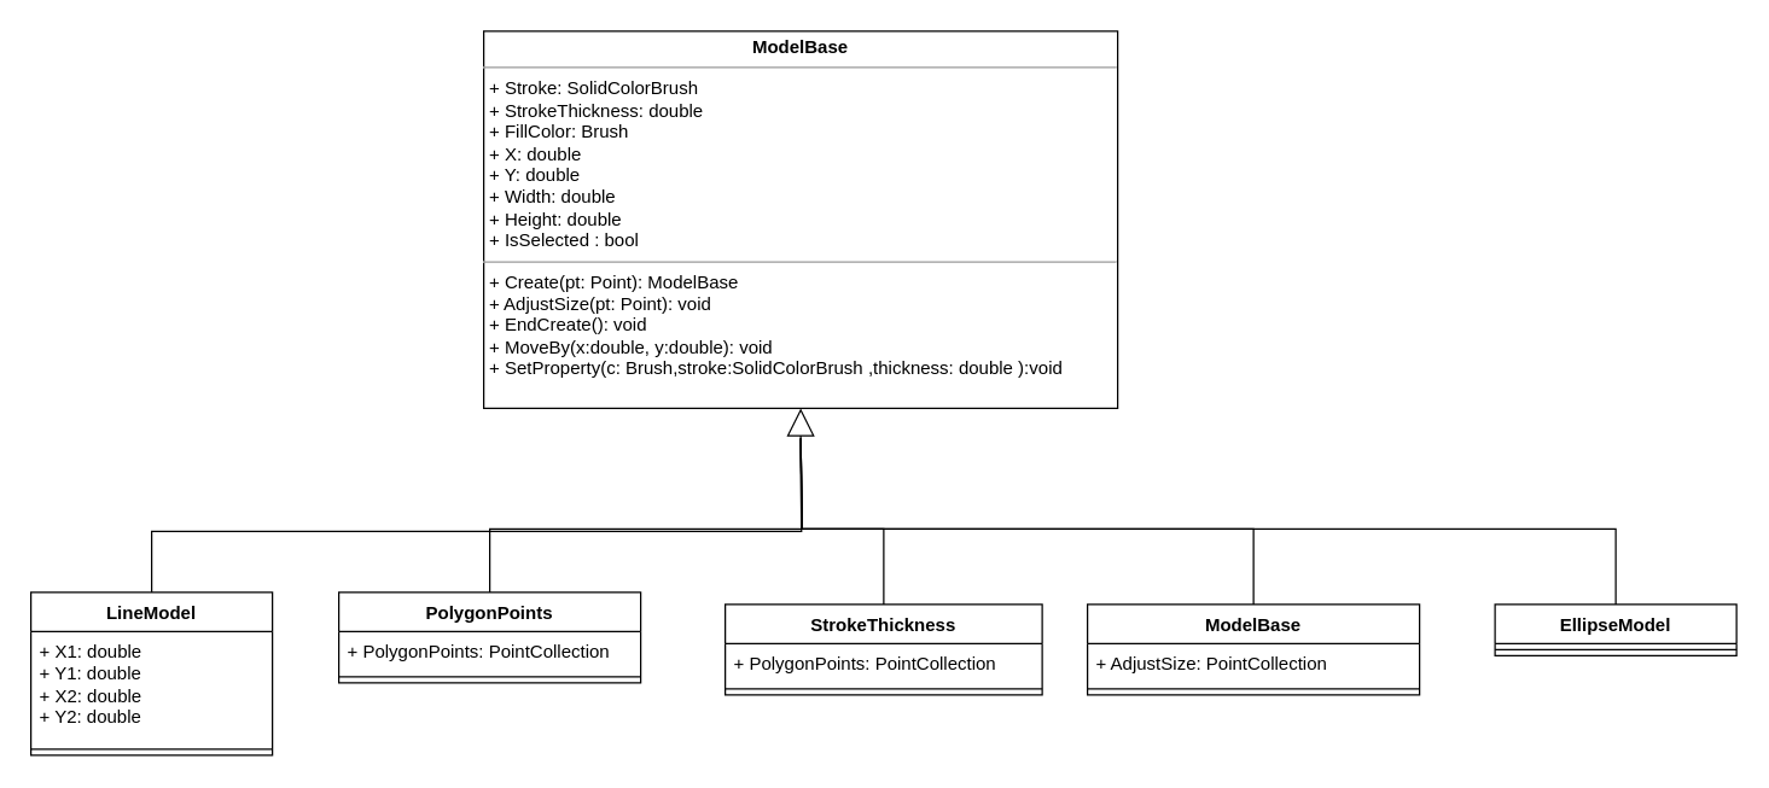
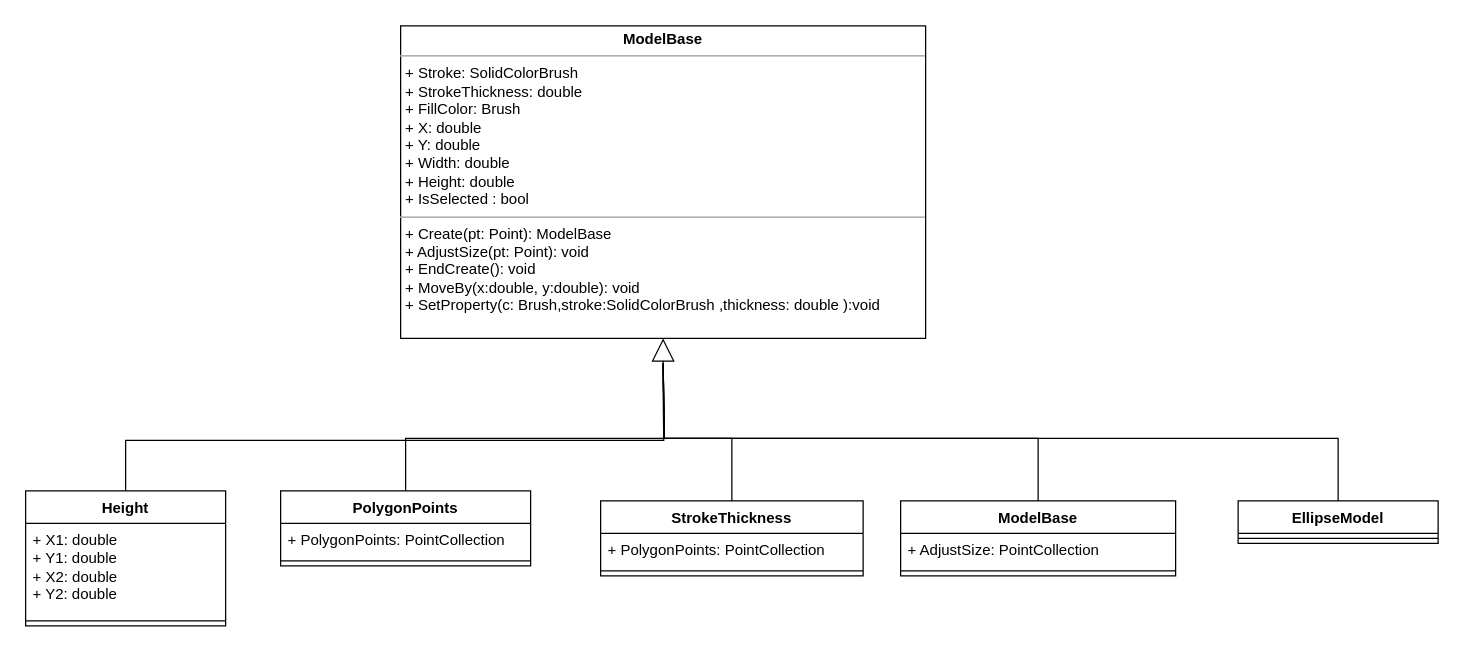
  <mxCell id="0" />
  <mxCell id="1" parent="0" />
  <mxCell id="2" value="&lt;p style=&quot;margin:0px;margin-top:4px;text-align:center;&quot;&gt;&lt;b&gt;ModelBase&lt;/b&gt;&lt;/p&gt;&lt;hr size=&quot;1&quot;&gt;&lt;p style=&quot;margin:0px;margin-left:4px;&quot;&gt;+ Stroke: SolidColorBrush&lt;/p&gt;&lt;p style=&quot;margin:0px;margin-left:4px;&quot;&gt;+ StrokeThickness: double&lt;br&gt;&lt;/p&gt;&lt;p style=&quot;margin:0px;margin-left:4px;&quot;&gt;+ FillColor: Brush&lt;br&gt;&lt;/p&gt;&lt;p style=&quot;margin:0px;margin-left:4px;&quot;&gt;+ X: double&lt;/p&gt;&lt;p style=&quot;margin:0px;margin-left:4px;&quot;&gt;+ Y: double&lt;br&gt;&lt;/p&gt;&lt;p style=&quot;margin:0px;margin-left:4px;&quot;&gt;+ Width: double&lt;br&gt;&lt;/p&gt;&lt;p style=&quot;margin:0px;margin-left:4px;&quot;&gt;+ Height: double&lt;br&gt;&lt;/p&gt;&lt;p style=&quot;margin:0px;margin-left:4px;&quot;&gt;+&amp;nbsp;IsSelected : bool&lt;/p&gt;&lt;hr size=&quot;1&quot;&gt;&lt;p style=&quot;margin:0px;margin-left:4px;&quot;&gt;+ Create(pt: Point): ModelBase&lt;/p&gt;&lt;p style=&quot;margin:0px;margin-left:4px;&quot;&gt;+ AdjustSize(pt: Point): void&lt;br&gt;&lt;/p&gt;&lt;p style=&quot;margin:0px;margin-left:4px;&quot;&gt;+ EndCreate(): void&lt;br&gt;&lt;/p&gt;&lt;p style=&quot;margin:0px;margin-left:4px;&quot;&gt;+ MoveBy(x:double, y:double): void&lt;br&gt;&lt;/p&gt;&lt;p style=&quot;margin:0px;margin-left:4px;&quot;&gt;+&amp;nbsp;SetProperty(c: Brush,stroke:SolidColorBrush ,thickness: double ):void&lt;/p&gt;&lt;p style=&quot;margin:0px;margin-left:4px;&quot;&gt;&lt;br&gt;&lt;/p&gt;" style="verticalAlign=top;align=left;overflow=fill;fontSize=12;fontFamily=Helvetica;html=1;whiteSpace=wrap;" parent="1" vertex="1"><mxGeometry x="320" y="20" width="420" height="250" as="geometry" /></mxCell>
  <mxCell id="3" style="edgeStyle=orthogonalEdgeStyle;rounded=0;orthogonalLoop=1;jettySize=auto;html=1;endArrow=none;endFill=0;exitX=0.5;exitY=0;exitDx=0;exitDy=0;" parent="1" source="4" edge="1"><mxGeometry relative="1" as="geometry"><mxPoint x="530" y="310" as="targetPoint" /></mxGeometry></mxCell>
- <mxCell id="4" value="LineModel" style="swimlane;fontStyle=1;align=center;verticalAlign=top;childLayout=stackLayout;horizontal=1;startSize=26;horizontalStack=0;resizeParent=1;resizeParentMax=0;resizeLast=0;collapsible=1;marginBottom=0;whiteSpace=wrap;html=1;" parent="1" vertex="1"><mxGeometry x="20" y="392" width="160" height="108" as="geometry" /></mxCell>
+ <mxCell id="4" value="Height" style="swimlane;fontStyle=1;align=center;verticalAlign=top;childLayout=stackLayout;horizontal=1;startSize=26;horizontalStack=0;resizeParent=1;resizeParentMax=0;resizeLast=0;collapsible=1;marginBottom=0;whiteSpace=wrap;html=1;" parent="1" vertex="1"><mxGeometry x="20" y="392" width="160" height="108" as="geometry" /></mxCell>
  <mxCell id="5" value="+ X1: double&lt;br&gt;+ Y1: double&lt;br&gt;+ X2: double&lt;br&gt;+ Y2: double" style="text;strokeColor=none;fillColor=none;align=left;verticalAlign=top;spacingLeft=4;spacingRight=4;overflow=hidden;rotatable=0;points=[[0,0.5],[1,0.5]];portConstraint=eastwest;whiteSpace=wrap;html=1;" parent="4" vertex="1"><mxGeometry y="26" width="160" height="74" as="geometry" /></mxCell>
  <mxCell id="6" value="" style="line;strokeWidth=1;fillColor=none;align=left;verticalAlign=middle;spacingTop=-1;spacingLeft=3;spacingRight=3;rotatable=0;labelPosition=right;points=[];portConstraint=eastwest;strokeColor=inherit;" parent="4" vertex="1"><mxGeometry y="100" width="160" height="8" as="geometry" /></mxCell>
  <mxCell id="7" style="edgeStyle=orthogonalEdgeStyle;rounded=0;orthogonalLoop=1;jettySize=auto;html=1;exitX=0.5;exitY=0;exitDx=0;exitDy=0;endArrow=none;endFill=0;" parent="1" source="8" edge="1"><mxGeometry relative="1" as="geometry"><mxPoint x="530" y="290" as="targetPoint" /><Array as="points"><mxPoint x="324" y="350" /><mxPoint x="531" y="350" /></Array></mxGeometry></mxCell>
  <mxCell id="8" value="PolygonPoints" style="swimlane;fontStyle=1;align=center;verticalAlign=top;childLayout=stackLayout;horizontal=1;startSize=26;horizontalStack=0;resizeParent=1;resizeParentMax=0;resizeLast=0;collapsible=1;marginBottom=0;whiteSpace=wrap;html=1;" parent="1" vertex="1"><mxGeometry x="224" y="392" width="200" height="60" as="geometry" /></mxCell>
  <mxCell id="9" value="+ PolygonPoints: PointCollection" style="text;strokeColor=none;fillColor=none;align=left;verticalAlign=top;spacingLeft=4;spacingRight=4;overflow=hidden;rotatable=0;points=[[0,0.5],[1,0.5]];portConstraint=eastwest;whiteSpace=wrap;html=1;" parent="8" vertex="1"><mxGeometry y="26" width="200" height="26" as="geometry" /></mxCell>
  <mxCell id="10" value="" style="line;strokeWidth=1;fillColor=none;align=left;verticalAlign=middle;spacingTop=-1;spacingLeft=3;spacingRight=3;rotatable=0;labelPosition=right;points=[];portConstraint=eastwest;strokeColor=inherit;" parent="8" vertex="1"><mxGeometry y="52" width="200" height="8" as="geometry" /></mxCell>
  <mxCell id="11" style="edgeStyle=orthogonalEdgeStyle;rounded=0;orthogonalLoop=1;jettySize=auto;html=1;exitX=0.5;exitY=0;exitDx=0;exitDy=0;endArrow=none;endFill=0;" parent="1" source="12" edge="1"><mxGeometry relative="1" as="geometry"><mxPoint x="530" y="290" as="targetPoint" /><Array as="points"><mxPoint x="1070" y="350" /><mxPoint x="531" y="350" /></Array></mxGeometry></mxCell>
  <mxCell id="12" value="EllipseModel" style="swimlane;fontStyle=1;align=center;verticalAlign=top;childLayout=stackLayout;horizontal=1;startSize=26;horizontalStack=0;resizeParent=1;resizeParentMax=0;resizeLast=0;collapsible=1;marginBottom=0;whiteSpace=wrap;html=1;" parent="1" vertex="1"><mxGeometry x="990" y="400" width="160" height="34" as="geometry" /></mxCell>
  <mxCell id="13" value="" style="line;strokeWidth=1;fillColor=none;align=left;verticalAlign=middle;spacingTop=-1;spacingLeft=3;spacingRight=3;rotatable=0;labelPosition=right;points=[];portConstraint=eastwest;strokeColor=inherit;" parent="12" vertex="1"><mxGeometry y="26" width="160" height="8" as="geometry" /></mxCell>
  <mxCell id="14" style="edgeStyle=orthogonalEdgeStyle;rounded=0;orthogonalLoop=1;jettySize=auto;html=1;endArrow=none;endFill=0;" parent="1" source="15" edge="1"><mxGeometry relative="1" as="geometry"><mxPoint x="530" y="290" as="targetPoint" /><Array as="points"><mxPoint x="585" y="350" /><mxPoint x="531" y="350" /></Array></mxGeometry></mxCell>
  <mxCell id="15" value="StrokeThickness" style="swimlane;fontStyle=1;align=center;verticalAlign=top;childLayout=stackLayout;horizontal=1;startSize=26;horizontalStack=0;resizeParent=1;resizeParentMax=0;resizeLast=0;collapsible=1;marginBottom=0;whiteSpace=wrap;html=1;" parent="1" vertex="1"><mxGeometry x="480" y="400" width="210" height="60" as="geometry" /></mxCell>
  <mxCell id="16" value="+ PolygonPoints: PointCollection" style="text;strokeColor=none;fillColor=none;align=left;verticalAlign=top;spacingLeft=4;spacingRight=4;overflow=hidden;rotatable=0;points=[[0,0.5],[1,0.5]];portConstraint=eastwest;whiteSpace=wrap;html=1;" parent="15" vertex="1"><mxGeometry y="26" width="210" height="26" as="geometry" /></mxCell>
  <mxCell id="17" value="" style="line;strokeWidth=1;fillColor=none;align=left;verticalAlign=middle;spacingTop=-1;spacingLeft=3;spacingRight=3;rotatable=0;labelPosition=right;points=[];portConstraint=eastwest;strokeColor=inherit;" parent="15" vertex="1"><mxGeometry y="52" width="210" height="8" as="geometry" /></mxCell>
  <mxCell id="18" style="edgeStyle=orthogonalEdgeStyle;rounded=0;orthogonalLoop=1;jettySize=auto;html=1;exitX=0.5;exitY=0;exitDx=0;exitDy=0;endArrow=none;endFill=0;" parent="1" source="19" edge="1"><mxGeometry relative="1" as="geometry"><mxPoint x="530" y="290" as="targetPoint" /><Array as="points"><mxPoint x="830" y="350" /><mxPoint x="531" y="350" /></Array></mxGeometry></mxCell>
  <mxCell id="19" value="ModelBase" style="swimlane;fontStyle=1;align=center;verticalAlign=top;childLayout=stackLayout;horizontal=1;startSize=26;horizontalStack=0;resizeParent=1;resizeParentMax=0;resizeLast=0;collapsible=1;marginBottom=0;whiteSpace=wrap;html=1;" parent="1" vertex="1"><mxGeometry x="720" y="400" width="220" height="60" as="geometry" /></mxCell>
  <mxCell id="20" value="+ AdjustSize: PointCollection" style="text;strokeColor=none;fillColor=none;align=left;verticalAlign=top;spacingLeft=4;spacingRight=4;overflow=hidden;rotatable=0;points=[[0,0.5],[1,0.5]];portConstraint=eastwest;whiteSpace=wrap;html=1;" parent="19" vertex="1"><mxGeometry y="26" width="220" height="26" as="geometry" /></mxCell>
  <mxCell id="21" value="" style="line;strokeWidth=1;fillColor=none;align=left;verticalAlign=middle;spacingTop=-1;spacingLeft=3;spacingRight=3;rotatable=0;labelPosition=right;points=[];portConstraint=eastwest;strokeColor=inherit;" parent="19" vertex="1"><mxGeometry y="52" width="220" height="8" as="geometry" /></mxCell>
  <mxCell id="22" value="" style="endArrow=block;endSize=16;endFill=0;html=1;rounded=0;entryX=0.5;entryY=1;entryDx=0;entryDy=0;" parent="1" target="2" edge="1"><mxGeometry width="160" relative="1" as="geometry"><mxPoint x="530" y="310" as="sourcePoint" /><mxPoint x="540" y="280" as="targetPoint" /></mxGeometry></mxCell>
